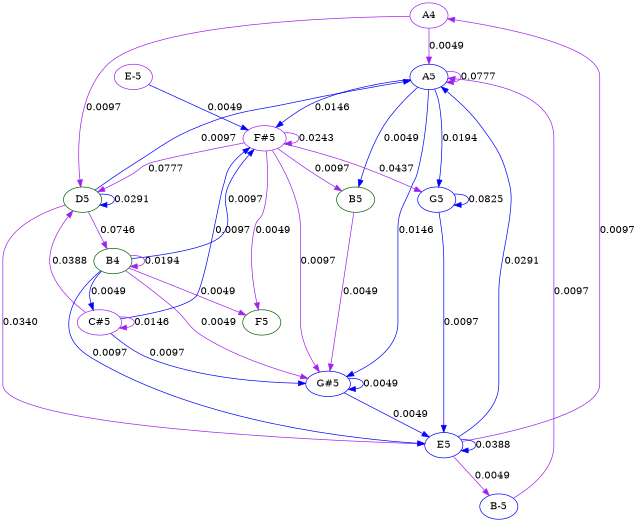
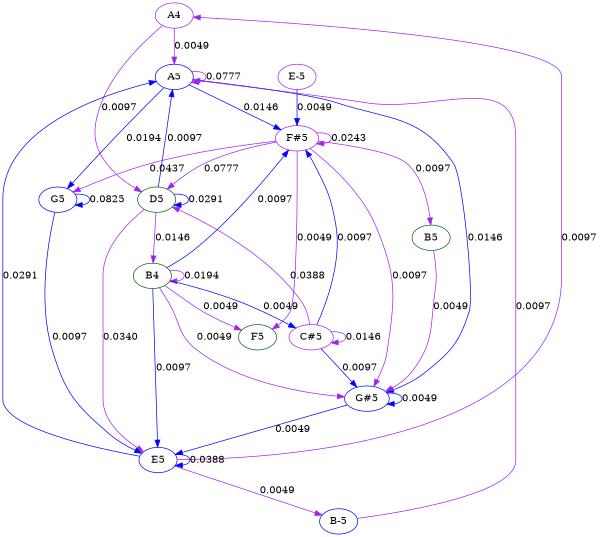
  strict graph {
    node [color=blue]
    edge [arrowtype=normal color=purple dir=forward]
    A4 [color=purple height=0.5 width=0.75]
    A5 [height=0.5 width=0.75]
    D5 [color=darkgreen height=0.5 width=0.75]
    B5 [color=darkgreen height=0.5 width=0.75]
    "F#5" [color=purple height=0.5 width=0.75]
    "G#5" [height=0.5 width=0.75927]
    G5 [height=0.5 width=0.75]
    B4 [color=darkgreen height=0.5 width=0.75]
    E5 [height=0.5 width=0.75]
    F5 [color=darkgreen height=0.5 width=0.75]
    "C#5" [color=purple height=0.5 width=0.75187]
    "B-5" [height=0.5 width=0.75]
    "E-5" [color=purple height=0.5 width=0.75]
    A4 -- A5 [label=0.0049]
    A4 -- D5 [label=0.0097]
    A5 -- A5 [label=0.0777]
-   A5 -- B5 [color=blue label=0.0049]
    A5 -- "F#5" [color=blue label=0.0146]
    A5 -- "G#5" [color=blue label=0.0146]
    A5 -- G5 [color=blue label=0.0194]
    D5 -- A5 [color=blue label=0.0097]
    D5 -- D5 [color=blue label=0.0291]
-   D5 -- B4 [label=0.0746]
+   D5 -- B4 [label=0.0146]
    D5 -- E5 [label=0.0340]
    B5 -- "G#5" [label=0.0049]
    "F#5" -- D5 [label=0.0777]
    "F#5" -- B5 [label=0.0097]
    "F#5" -- "F#5" [label=0.0243]
    "F#5" -- "G#5" [label=0.0097]
    "F#5" -- G5 [label=0.0437]
    "F#5" -- F5 [label=0.0049]
    "G#5" -- "G#5" [color=blue label=0.0049]
    "G#5" -- E5 [color=blue label=0.0049]
    G5 -- G5 [color=blue label=0.0825]
    G5 -- E5 [color=blue label=0.0097]
    B4 -- "F#5" [color=blue label=0.0097]
    B4 -- "G#5" [label=0.0049]
    B4 -- B4 [label=0.0194]
    B4 -- E5 [color=blue label=0.0097]
    B4 -- F5 [label=0.0049]
    B4 -- "C#5" [color=blue label=0.0049]
    E5 -- A4 [label=0.0097]
    E5 -- A5 [color=blue label=0.0291]
    E5 -- E5 [color=blue label=0.0388]
    E5 -- "B-5" [label=0.0049]
    "C#5" -- D5 [label=0.0388]
    "C#5" -- "F#5" [color=blue label=0.0097]
    "C#5" -- "G#5" [color=blue label=0.0097]
    "C#5" -- "C#5" [label=0.0146]
    "B-5" -- A5 [label=0.0097]
    "E-5" -- "F#5" [color=blue label=0.0049]
  }
